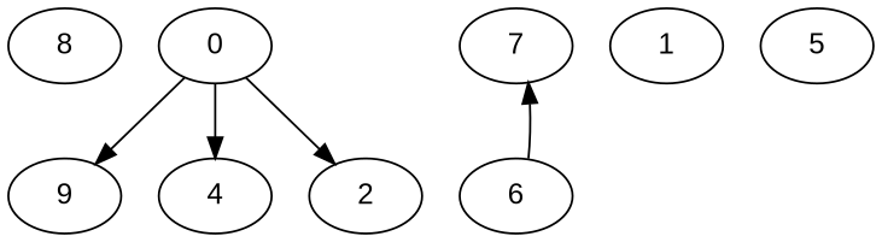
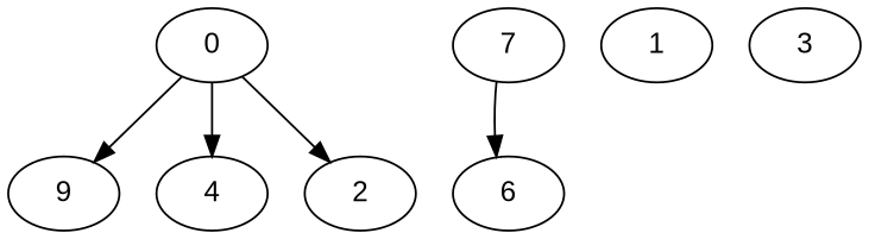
  digraph {
    fontname="Liberation Sans"
    node [Processor=0 Start=0 Weight=49 fontname="Liberation Sans"]
    edge [fontname="Liberation Sans"]
-   8 [Processor=3 Start=49]
    9 [Start=77 Weight=11]
    7 [Processor=1 Start=33 Weight=55]
    1 [Processor=3]
-   5 [Processor=2 Weight=33]
+   5 [Processor=2 Weight=33 label=3]
    6 [Processor=1 Weight=33]
    4 [Start=66 Weight=11]
    2 [Start=22 Weight=44]
    0 [Weight=22]
-   6 -> 7 [Weight=9]
+   7 -> 6 [Weight=9]
    0 -> 9 [Weight=3]
    0 -> 4 [Weight=5]
    0 -> 2 [Weight=10]
  }
